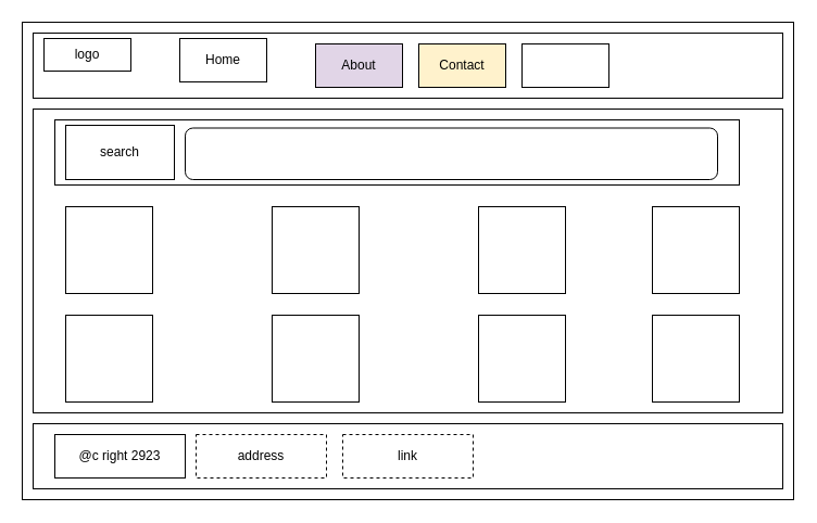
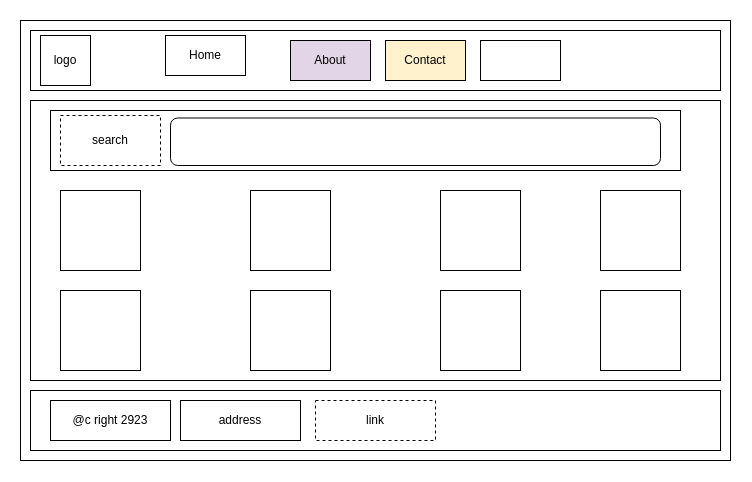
  <mxCell id="0" />
  <mxCell id="1" parent="0" />
  <mxCell id="2" value="" style="rounded=0;whiteSpace=wrap;html=1;" vertex="1" parent="1"><mxGeometry x="20" y="20" width="710" height="440" as="geometry" /></mxCell>
  <mxCell id="3" value="" style="rounded=0;whiteSpace=wrap;html=1;" vertex="1" parent="1"><mxGeometry x="30" y="30" width="690" height="60" as="geometry" /></mxCell>
  <mxCell id="4" value="" style="rounded=0;whiteSpace=wrap;html=1;" vertex="1" parent="1"><mxGeometry x="30" y="390" width="690" height="60" as="geometry" /></mxCell>
  <mxCell id="5" value="" style="rounded=0;whiteSpace=wrap;html=1;" vertex="1" parent="1"><mxGeometry x="30" y="100" width="690" height="280" as="geometry" /></mxCell>
  <mxCell id="6" value="" style="whiteSpace=wrap;html=1;aspect=fixed;" vertex="1" parent="1"><mxGeometry x="60" y="190" width="80" height="80" as="geometry" /></mxCell>
  <mxCell id="7" value="" style="rounded=0;whiteSpace=wrap;html=1;" vertex="1" parent="1"><mxGeometry x="50" y="110" width="630" height="60" as="geometry" /></mxCell>
  <mxCell id="8" value="" style="whiteSpace=wrap;html=1;aspect=fixed;" vertex="1" parent="1"><mxGeometry x="250" y="190" width="80" height="80" as="geometry" /></mxCell>
  <mxCell id="9" value="" style="whiteSpace=wrap;html=1;aspect=fixed;" vertex="1" parent="1"><mxGeometry x="440" y="190" width="80" height="80" as="geometry" /></mxCell>
  <mxCell id="10" value="" style="whiteSpace=wrap;html=1;aspect=fixed;" vertex="1" parent="1"><mxGeometry x="600" y="190" width="80" height="80" as="geometry" /></mxCell>
  <mxCell id="11" value="" style="whiteSpace=wrap;html=1;aspect=fixed;" vertex="1" parent="1"><mxGeometry x="60" y="290" width="80" height="80" as="geometry" /></mxCell>
  <mxCell id="12" value="" style="whiteSpace=wrap;html=1;aspect=fixed;" vertex="1" parent="1"><mxGeometry x="600" y="290" width="80" height="80" as="geometry" /></mxCell>
  <mxCell id="13" value="" style="whiteSpace=wrap;html=1;aspect=fixed;" vertex="1" parent="1"><mxGeometry x="250" y="290" width="80" height="80" as="geometry" /></mxCell>
  <mxCell id="14" value="" style="whiteSpace=wrap;html=1;aspect=fixed;" vertex="1" parent="1"><mxGeometry x="440" y="290" width="80" height="80" as="geometry" /></mxCell>
- <mxCell id="15" value="logo" style="whiteSpace=wrap;html=1;aspect=fixed;" vertex="1" parent="1"><mxGeometry x="40" y="35" width="80" height="30" as="geometry" /></mxCell>
+ <mxCell id="15" value="logo" style="whiteSpace=wrap;html=1;aspect=fixed;" vertex="1" parent="1"><mxGeometry x="40" y="35" width="50" height="50" as="geometry" /></mxCell>
  <mxCell id="16" value="Home" style="rounded=0;whiteSpace=wrap;html=1;" vertex="1" parent="1"><mxGeometry x="165" y="35" width="80" height="40" as="geometry" /></mxCell>
  <mxCell id="17" value="About" style="rounded=0;whiteSpace=wrap;html=1;fillColor=#e1d5e7;" vertex="1" parent="1"><mxGeometry x="290" y="40" width="80" height="40" as="geometry" /></mxCell>
  <mxCell id="18" value="Contact" style="rounded=0;whiteSpace=wrap;html=1;fillColor=#fff2cc;" vertex="1" parent="1"><mxGeometry x="385" y="40" width="80" height="40" as="geometry" /></mxCell>
  <mxCell id="19" value="" style="rounded=0;whiteSpace=wrap;html=1;" vertex="1" parent="1"><mxGeometry x="480" y="40" width="80" height="40" as="geometry" /></mxCell>
- <mxCell id="20" value="search" style="rounded=0;whiteSpace=wrap;html=1;" vertex="1" parent="1"><mxGeometry x="60" y="115" width="100" height="50" as="geometry" /></mxCell>
+ <mxCell id="20" value="search" style="rounded=0;whiteSpace=wrap;html=1;dashed=1;" vertex="1" parent="1"><mxGeometry x="60" y="115" width="100" height="50" as="geometry" /></mxCell>
  <mxCell id="21" value="" style="rounded=1;whiteSpace=wrap;html=1;" vertex="1" parent="1"><mxGeometry x="170" y="117.5" width="490" height="47.5" as="geometry" /></mxCell>
  <mxCell id="22" value="@c right 2923" style="rounded=0;whiteSpace=wrap;html=1;" vertex="1" parent="1"><mxGeometry x="50" y="400" width="120" height="40" as="geometry" /></mxCell>
- <mxCell id="23" value="address" style="rounded=0;whiteSpace=wrap;html=1;dashed=1;" vertex="1" parent="1"><mxGeometry x="180" y="400" width="120" height="40" as="geometry" /></mxCell>
+ <mxCell id="23" value="address" style="rounded=0;whiteSpace=wrap;html=1;" vertex="1" parent="1"><mxGeometry x="180" y="400" width="120" height="40" as="geometry" /></mxCell>
  <mxCell id="24" value="link" style="rounded=0;whiteSpace=wrap;html=1;dashed=1;" vertex="1" parent="1"><mxGeometry x="315" y="400" width="120" height="40" as="geometry" /></mxCell>
